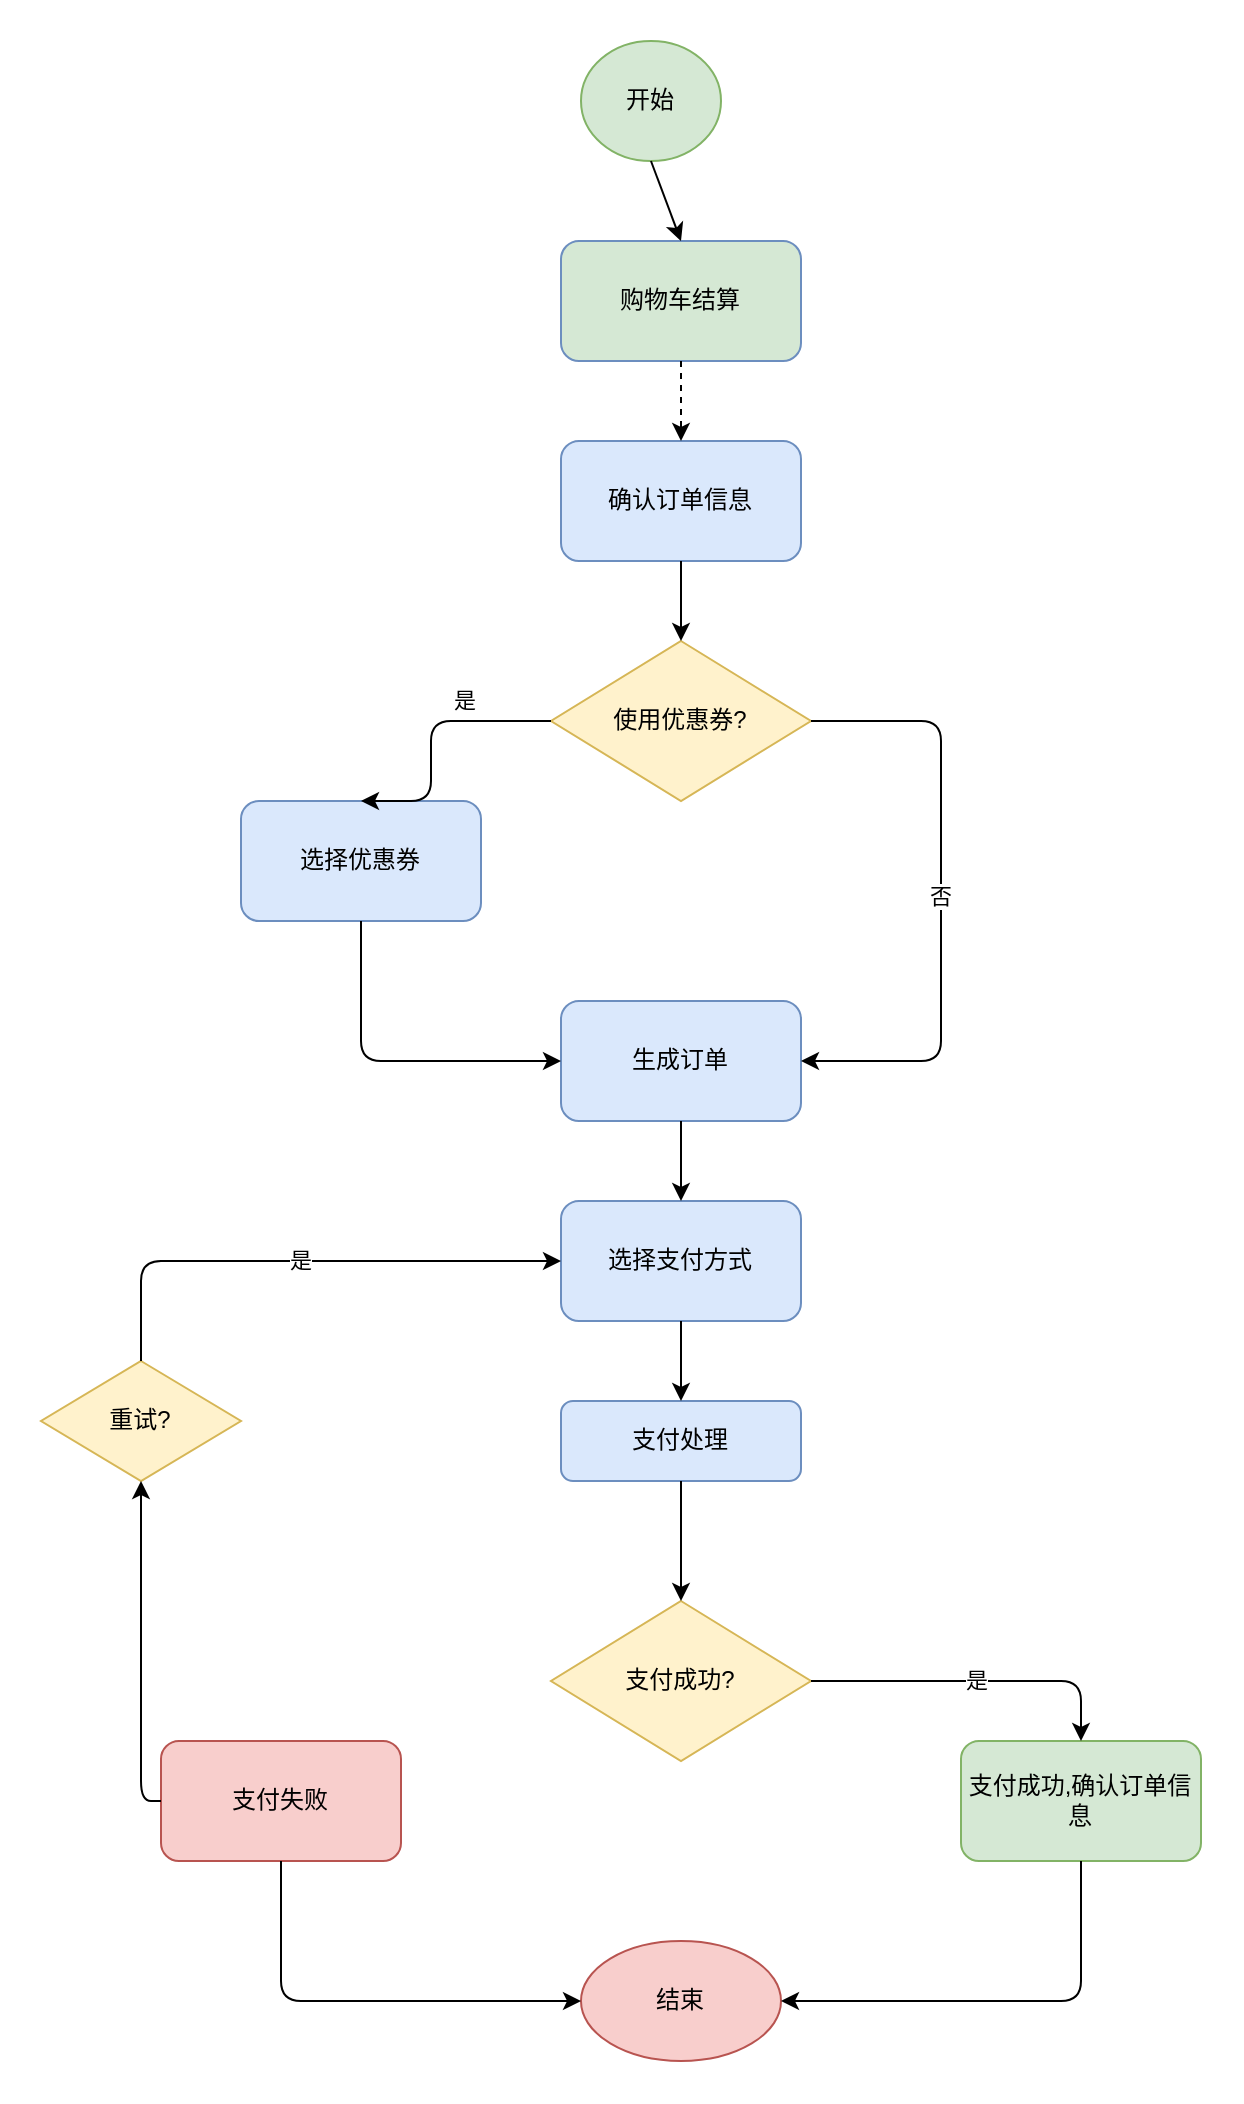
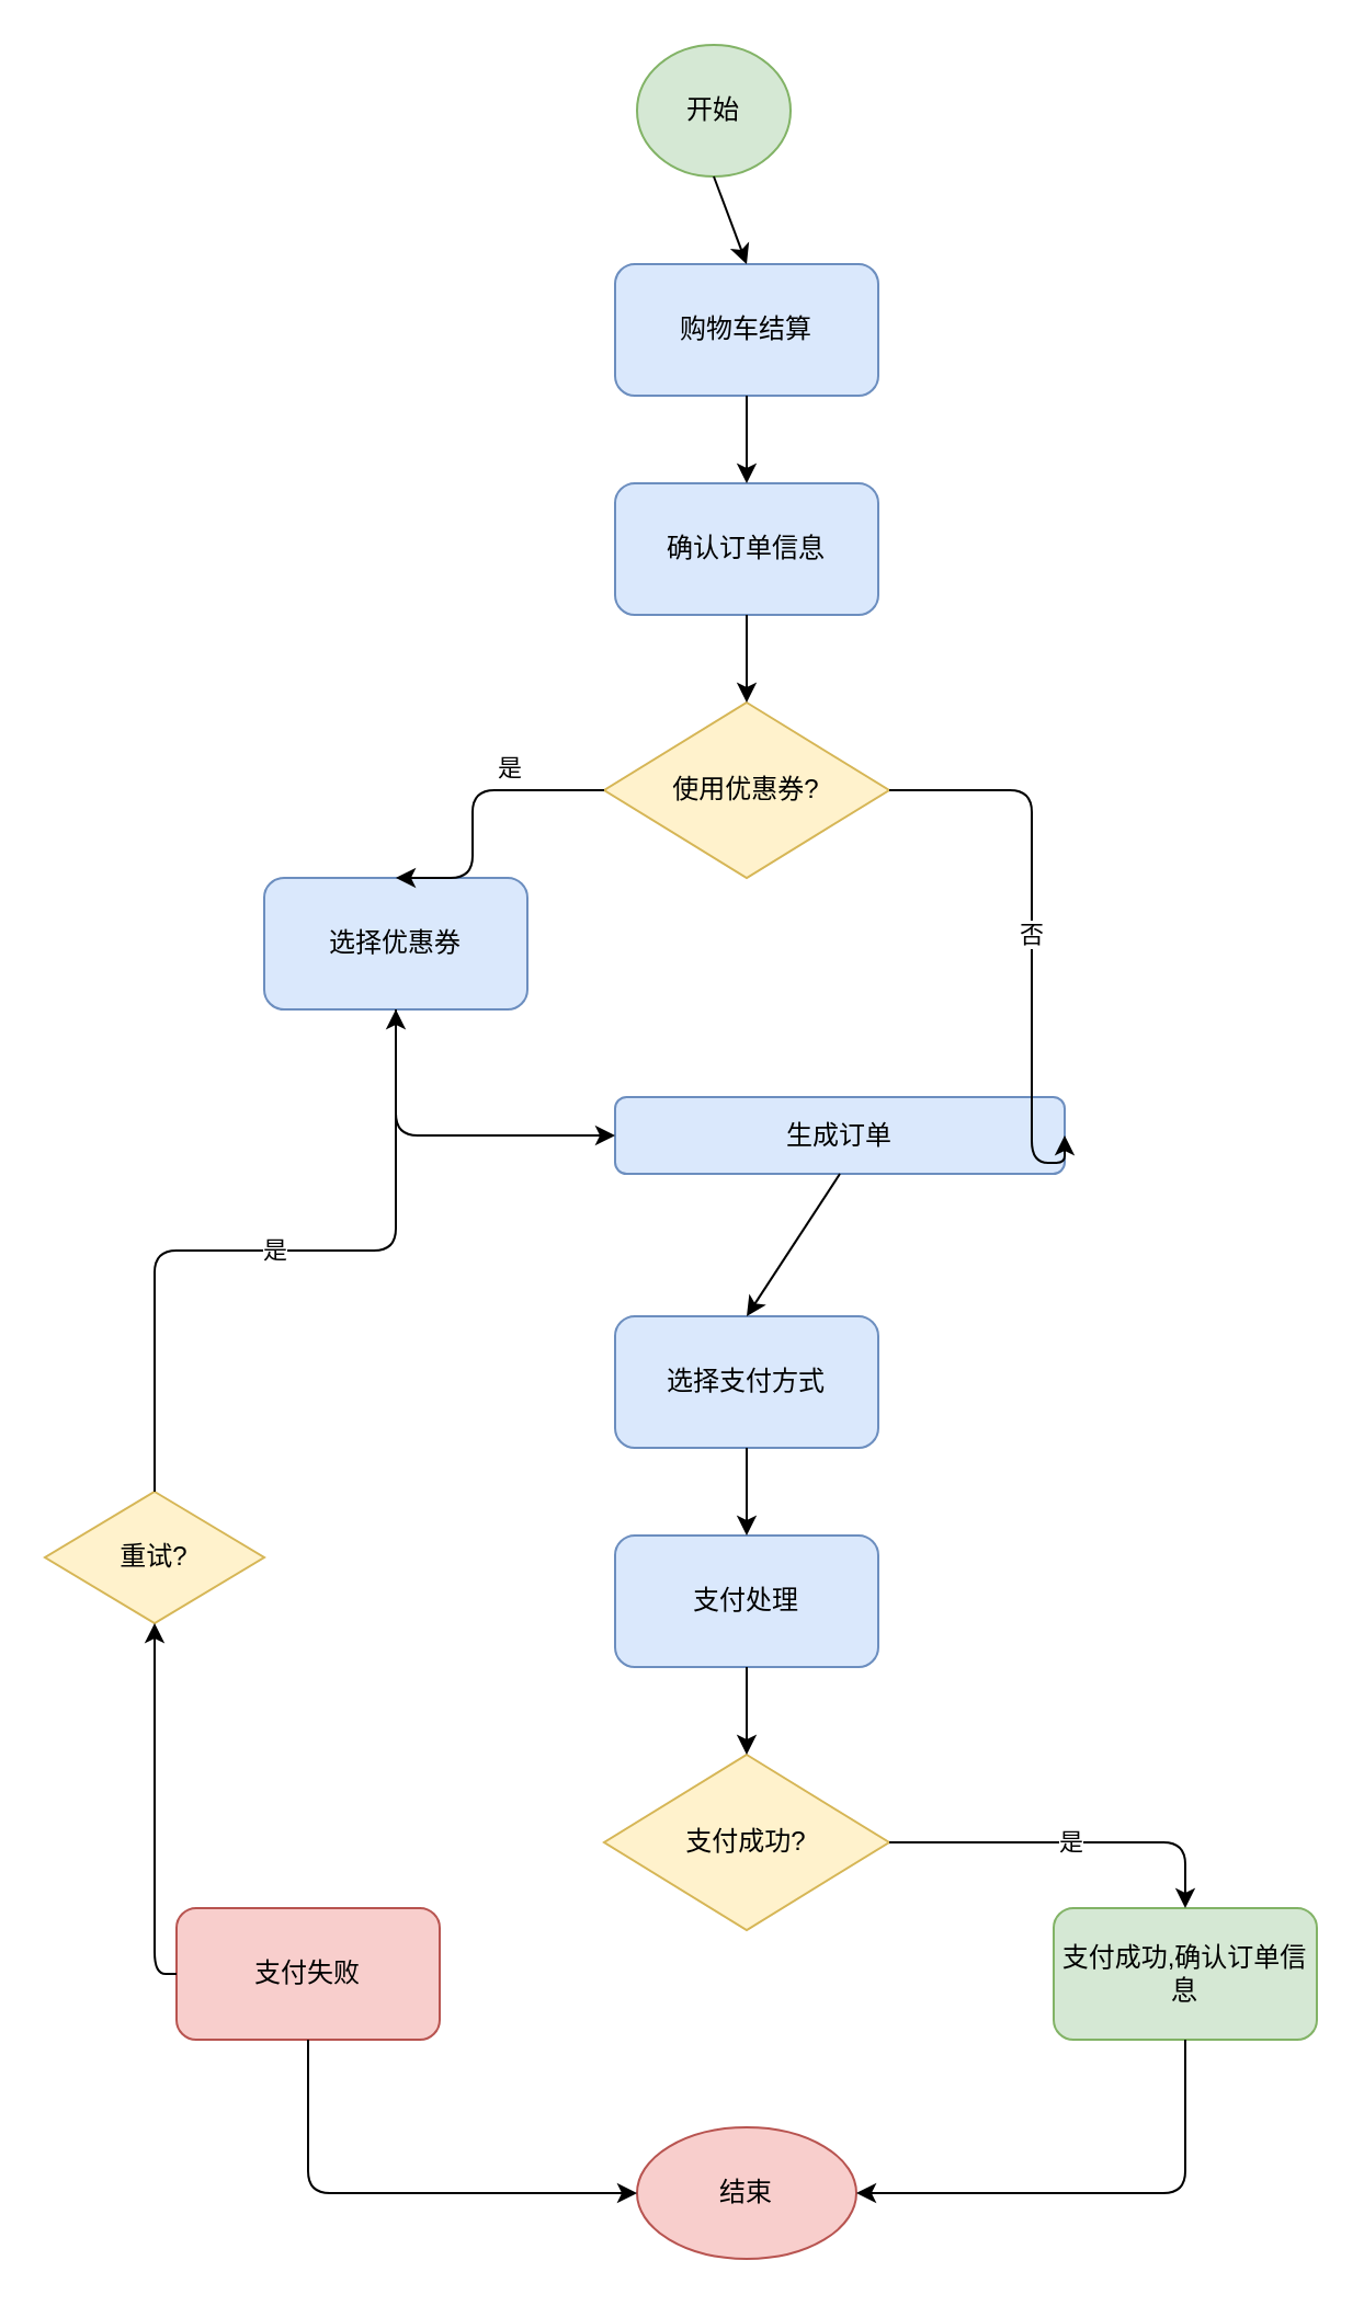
  <mxCell id="0" />
  <mxCell id="1" parent="0" />
  <mxCell id="2" value="开始" style="ellipse;whiteSpace=wrap;html=1;fillColor=#d5e8d4;strokeColor=#82b366;" parent="1" vertex="1"><mxGeometry x="290" y="20" width="70" height="60" as="geometry" /></mxCell>
- <mxCell id="3" value="购物车结算" style="rounded=1;whiteSpace=wrap;html=1;fillColor=#d5e8d4;strokeColor=#6c8ebf;" parent="1" vertex="1"><mxGeometry x="280" y="120" width="120" height="60" as="geometry" /></mxCell>
+ <mxCell id="3" value="购物车结算" style="rounded=1;whiteSpace=wrap;html=1;fillColor=#dae8fc;strokeColor=#6c8ebf;" parent="1" vertex="1"><mxGeometry x="280" y="120" width="120" height="60" as="geometry" /></mxCell>
  <mxCell id="4" value="确认订单信息" style="rounded=1;whiteSpace=wrap;html=1;fillColor=#dae8fc;strokeColor=#6c8ebf;" parent="1" vertex="1"><mxGeometry x="280" y="220" width="120" height="60" as="geometry" /></mxCell>
  <mxCell id="5" value="使用优惠券?" style="rhombus;whiteSpace=wrap;html=1;fillColor=#fff2cc;strokeColor=#d6b656;" parent="1" vertex="1"><mxGeometry x="275" y="320" width="130" height="80" as="geometry" /></mxCell>
  <mxCell id="6" value="选择优惠券" style="rounded=1;whiteSpace=wrap;html=1;fillColor=#dae8fc;strokeColor=#6c8ebf;" parent="1" vertex="1"><mxGeometry x="120" y="400" width="120" height="60" as="geometry" /></mxCell>
- <mxCell id="7" value="生成订单" style="rounded=1;whiteSpace=wrap;html=1;fillColor=#dae8fc;strokeColor=#6c8ebf;" parent="1" vertex="1"><mxGeometry x="280" y="500" width="120" height="60" as="geometry" /></mxCell>
+ <mxCell id="7" value="生成订单" style="rounded=1;whiteSpace=wrap;html=1;fillColor=#dae8fc;strokeColor=#6c8ebf;" parent="1" vertex="1"><mxGeometry x="280" y="500" width="205" height="35" as="geometry" /></mxCell>
  <mxCell id="8" value="选择支付方式" style="rounded=1;whiteSpace=wrap;html=1;fillColor=#dae8fc;strokeColor=#6c8ebf;" parent="1" vertex="1"><mxGeometry x="280" y="600" width="120" height="60" as="geometry" /></mxCell>
- <mxCell id="9" value="支付处理" style="rounded=1;whiteSpace=wrap;html=1;fillColor=#dae8fc;strokeColor=#6c8ebf;" parent="1" vertex="1"><mxGeometry x="280" y="700" width="120" height="40" as="geometry" /></mxCell>
+ <mxCell id="9" value="支付处理" style="rounded=1;whiteSpace=wrap;html=1;fillColor=#dae8fc;strokeColor=#6c8ebf;" parent="1" vertex="1"><mxGeometry x="280" y="700" width="120" height="60" as="geometry" /></mxCell>
  <mxCell id="10" value="支付成功?" style="rhombus;whiteSpace=wrap;html=1;fillColor=#fff2cc;strokeColor=#d6b656;" parent="1" vertex="1"><mxGeometry x="275" y="800" width="130" height="80" as="geometry" /></mxCell>
  <mxCell id="11" value="支付成功,确认订单信息" style="rounded=1;whiteSpace=wrap;html=1;fillColor=#d5e8d4;strokeColor=#82b366;" parent="1" vertex="1"><mxGeometry x="480" y="870" width="120" height="60" as="geometry" /></mxCell>
  <mxCell id="12" value="支付失败" style="rounded=1;whiteSpace=wrap;html=1;fillColor=#f8cecc;strokeColor=#b85450;" parent="1" vertex="1"><mxGeometry x="80" y="870" width="120" height="60" as="geometry" /></mxCell>
  <mxCell id="13" value="结束" style="ellipse;whiteSpace=wrap;html=1;fillColor=#f8cecc;strokeColor=#b85450;" parent="1" vertex="1"><mxGeometry x="290" y="970" width="100" height="60" as="geometry" /></mxCell>
  <mxCell id="14" value="" style="endArrow=classic;html=1;exitX=0.5;exitY=1;exitDx=0;exitDy=0;entryX=0.5;entryY=0;entryDx=0;entryDy=0;" parent="1" source="2" target="3" edge="1"><mxGeometry width="50" height="50" relative="1" as="geometry" /></mxCell>
- <mxCell id="15" value="" style="endArrow=classic;html=1;exitX=0.5;exitY=1;exitDx=0;exitDy=0;entryX=0.5;entryY=0;entryDx=0;entryDy=0;dashed=1;" parent="1" source="3" target="4" edge="1"><mxGeometry width="50" height="50" relative="1" as="geometry" /></mxCell>
+ <mxCell id="15" value="" style="endArrow=classic;html=1;exitX=0.5;exitY=1;exitDx=0;exitDy=0;entryX=0.5;entryY=0;entryDx=0;entryDy=0;" parent="1" source="3" target="4" edge="1"><mxGeometry width="50" height="50" relative="1" as="geometry" /></mxCell>
  <mxCell id="16" value="" style="endArrow=classic;html=1;exitX=0.5;exitY=1;exitDx=0;exitDy=0;entryX=0.5;entryY=0;entryDx=0;entryDy=0;" parent="1" source="4" target="5" edge="1"><mxGeometry width="50" height="50" relative="1" as="geometry" /></mxCell>
  <mxCell id="17" value="是" style="endArrow=classic;html=1;exitX=0;exitY=0.5;exitDx=0;exitDy=0;entryX=0.5;entryY=0;entryDx=0;entryDy=0;edgeStyle=orthogonalEdgeStyle;" parent="1" source="5" target="6" edge="1"><mxGeometry x="-0.364" y="-10" relative="1" as="geometry"><Array as="points"><mxPoint x="215" y="360" /></Array><mxPoint as="offset" /></mxGeometry></mxCell>
  <mxCell id="18" value="否" style="endArrow=classic;html=1;exitX=1;exitY=0.5;exitDx=0;exitDy=0;entryX=1;entryY=0.5;entryDx=0;entryDy=0;edgeStyle=orthogonalEdgeStyle;" parent="1" source="5" target="7" edge="1"><mxGeometry relative="1" as="geometry"><Array as="points"><mxPoint x="470" y="360" /><mxPoint x="470" y="530" /></Array></mxGeometry></mxCell>
  <mxCell id="19" value="" style="endArrow=classic;html=1;exitX=0.5;exitY=1;exitDx=0;exitDy=0;entryX=0;entryY=0.5;entryDx=0;entryDy=0;edgeStyle=orthogonalEdgeStyle;" parent="1" source="6" target="7" edge="1"><mxGeometry width="50" height="50" relative="1" as="geometry" /></mxCell>
  <mxCell id="20" value="" style="endArrow=classic;html=1;exitX=0.5;exitY=1;exitDx=0;exitDy=0;entryX=0.5;entryY=0;entryDx=0;entryDy=0;" parent="1" source="7" target="8" edge="1"><mxGeometry width="50" height="50" relative="1" as="geometry" /></mxCell>
  <mxCell id="21" value="" style="endArrow=classic;html=1;exitX=0.5;exitY=1;exitDx=0;exitDy=0;entryX=0.5;entryY=0;entryDx=0;entryDy=0;" parent="1" source="8" target="9" edge="1"><mxGeometry width="50" height="50" relative="1" as="geometry" /></mxCell>
  <mxCell id="22" value="" style="endArrow=classic;html=1;exitX=0.5;exitY=1;exitDx=0;exitDy=0;entryX=0.5;entryY=0;entryDx=0;entryDy=0;" parent="1" source="9" target="10" edge="1"><mxGeometry width="50" height="50" relative="1" as="geometry" /></mxCell>
  <mxCell id="23" value="是" style="endArrow=classic;html=1;exitX=1;exitY=0.5;exitDx=0;exitDy=0;entryX=0.5;entryY=0;entryDx=0;entryDy=0;" parent="1" source="10" target="11" edge="1"><mxGeometry relative="1" as="geometry"><Array as="points"><mxPoint x="540" y="840" /></Array></mxGeometry></mxCell>
  <mxCell id="24" value="" style="endArrow=classic;html=1;exitX=0.5;exitY=1;exitDx=0;exitDy=0;entryX=0;entryY=0.5;entryDx=0;entryDy=0;" parent="1" source="12" target="13" edge="1"><mxGeometry width="50" height="50" relative="1" as="geometry"><Array as="points"><mxPoint x="140" y="1000" /></Array></mxGeometry></mxCell>
  <mxCell id="25" value="" style="endArrow=classic;html=1;exitX=0.5;exitY=1;exitDx=0;exitDy=0;entryX=1;entryY=0.5;entryDx=0;entryDy=0;" parent="1" source="11" target="13" edge="1"><mxGeometry width="50" height="50" relative="1" as="geometry"><Array as="points"><mxPoint x="540" y="1000" /></Array></mxGeometry></mxCell>
  <mxCell id="26" value="重试?" style="rhombus;whiteSpace=wrap;html=1;fillColor=#fff2cc;strokeColor=#d6b656;" parent="1" vertex="1"><mxGeometry x="20" y="680" width="100" height="60" as="geometry" /></mxCell>
  <mxCell id="27" value="" style="endArrow=classic;html=1;exitX=0;exitY=0.5;exitDx=0;exitDy=0;entryX=0.5;entryY=1;entryDx=0;entryDy=0;edgeStyle=orthogonalEdgeStyle;" parent="1" source="12" target="26" edge="1"><mxGeometry width="50" height="50" relative="1" as="geometry" /></mxCell>
- <mxCell id="28" value="是" style="endArrow=classic;html=1;exitX=0.5;exitY=0;exitDx=0;exitDy=0;entryX=0;entryY=0.5;entryDx=0;entryDy=0;edgeStyle=orthogonalEdgeStyle;" parent="1" source="26" target="8" edge="1"><mxGeometry relative="1" as="geometry" /></mxCell>
+ <mxCell id="28" value="是" style="endArrow=classic;html=1;exitX=0.5;exitY=0;exitDx=0;exitDy=0;edgeStyle=orthogonalEdgeStyle;" parent="1" source="26" target="6" edge="1"><mxGeometry relative="1" as="geometry" /></mxCell>
